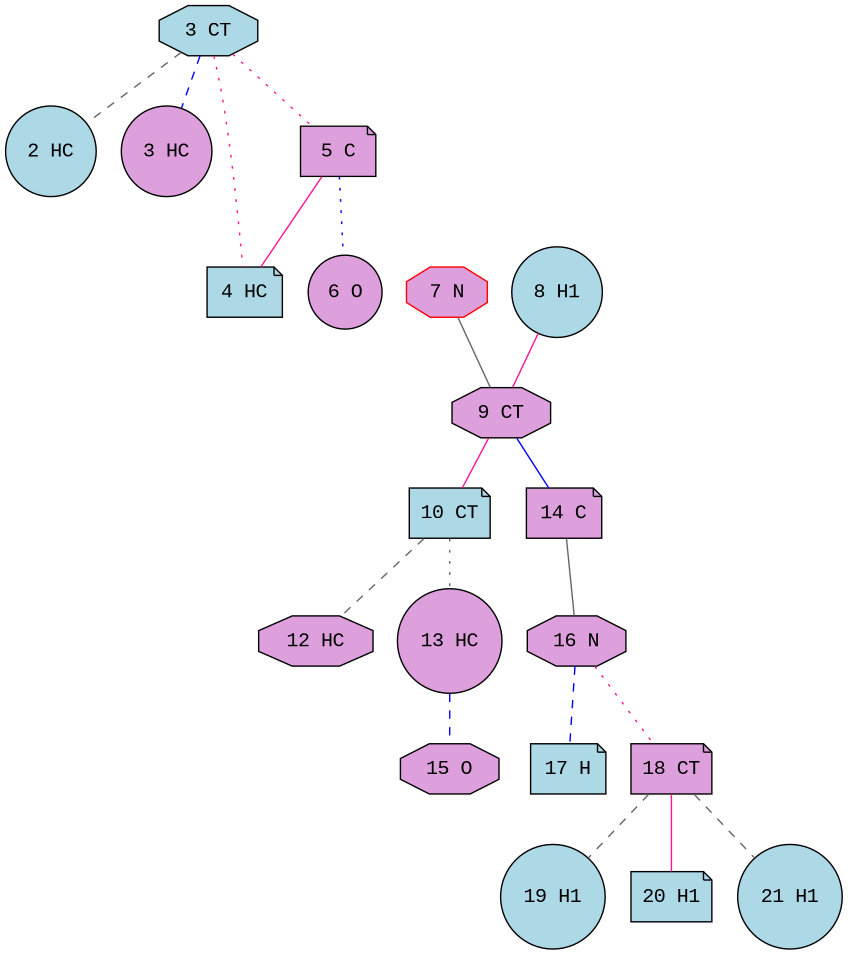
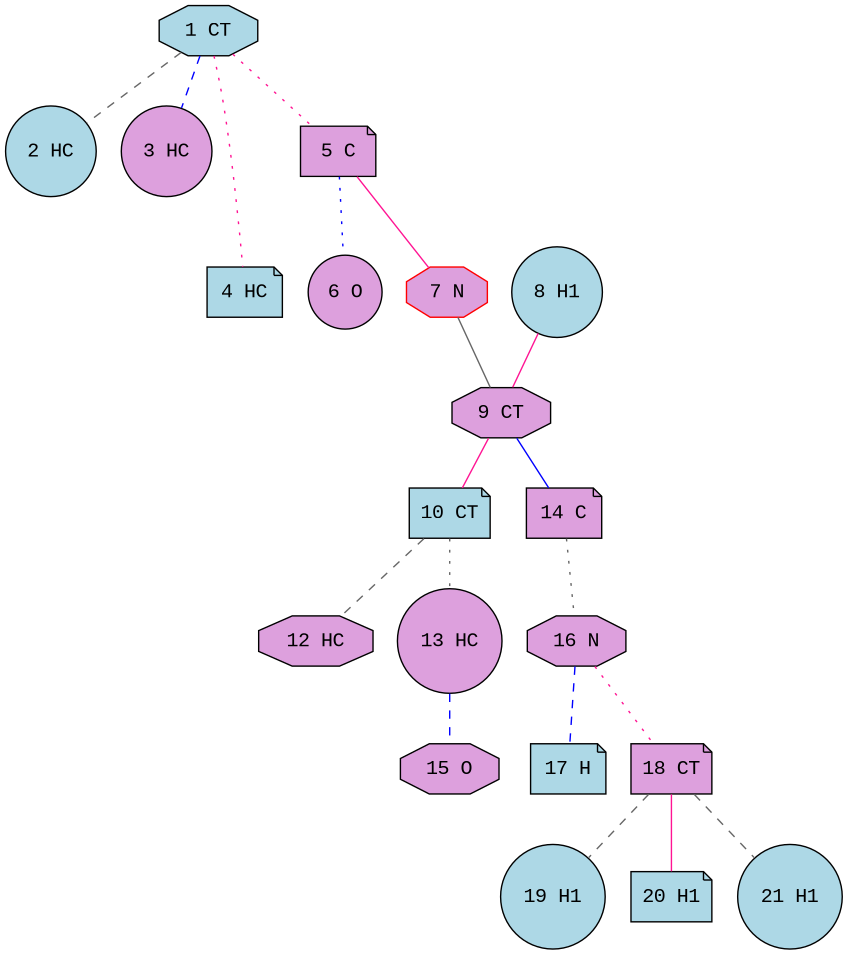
  graph {
    fontname="Liberation Mono"
    node [fillcolor=plum fontname="Liberation Mono" shape=circle style=filled]
    edge [color=gray40 fontname="Liberation Mono" style=dashed]
-   "1 CT" [fillcolor=lightblue shape=octagon label="3 CT"]
+   "1 CT" [fillcolor=lightblue shape=octagon]
    "2 HC" [fillcolor=lightblue]
    "3 HC"
    "4 HC" [fillcolor=lightblue shape=note]
    "5 C" [shape=note]
    "6 O"
    "7 N" [color=red shape=octagon]
    "9 CT" [shape=octagon]
    "10 CT" [fillcolor=lightblue shape=note]
    "14 C" [shape=note]
    "12 HC" [shape=octagon]
    "13 HC"
    "16 N" [shape=octagon]
    "15 O" [shape=octagon]
    "17 H" [fillcolor=lightblue shape=note]
    "18 CT" [shape=note]
    "19 H1" [fillcolor=lightblue]
    "20 H1" [fillcolor=lightblue shape=note]
    "21 H1" [fillcolor=lightblue]
    "8 H1" [fillcolor=lightblue]
    "1 CT" -- "2 HC"
    "1 CT" -- "3 HC" [color=blue]
    "1 CT" -- "4 HC" [color=deeppink style=dotted]
    "1 CT" -- "5 C" [color=deeppink style=dotted]
    "5 C" -- "6 O" [color=blue style=dotted]
-   "5 C" -- "4 HC" [color=deeppink style=solid]
+   "5 C" -- "7 N" [color=deeppink style=solid]
    "7 N" -- "9 CT" [style=solid]
    "9 CT" -- "10 CT" [color=deeppink style=solid]
    "9 CT" -- "14 C" [color=blue style=solid]
    "10 CT" -- "12 HC"
    "10 CT" -- "13 HC" [style=dotted]
-   "14 C" -- "16 N" [style=solid]
+   "14 C" -- "16 N" [style=dotted]
    "13 HC" -- "15 O" [color=blue]
    "16 N" -- "17 H" [color=blue]
    "16 N" -- "18 CT" [color=deeppink style=dotted]
    "18 CT" -- "19 H1"
    "18 CT" -- "20 H1" [color=deeppink style=solid]
    "18 CT" -- "21 H1"
    "8 H1" -- "9 CT" [color=deeppink style=solid]
  }
